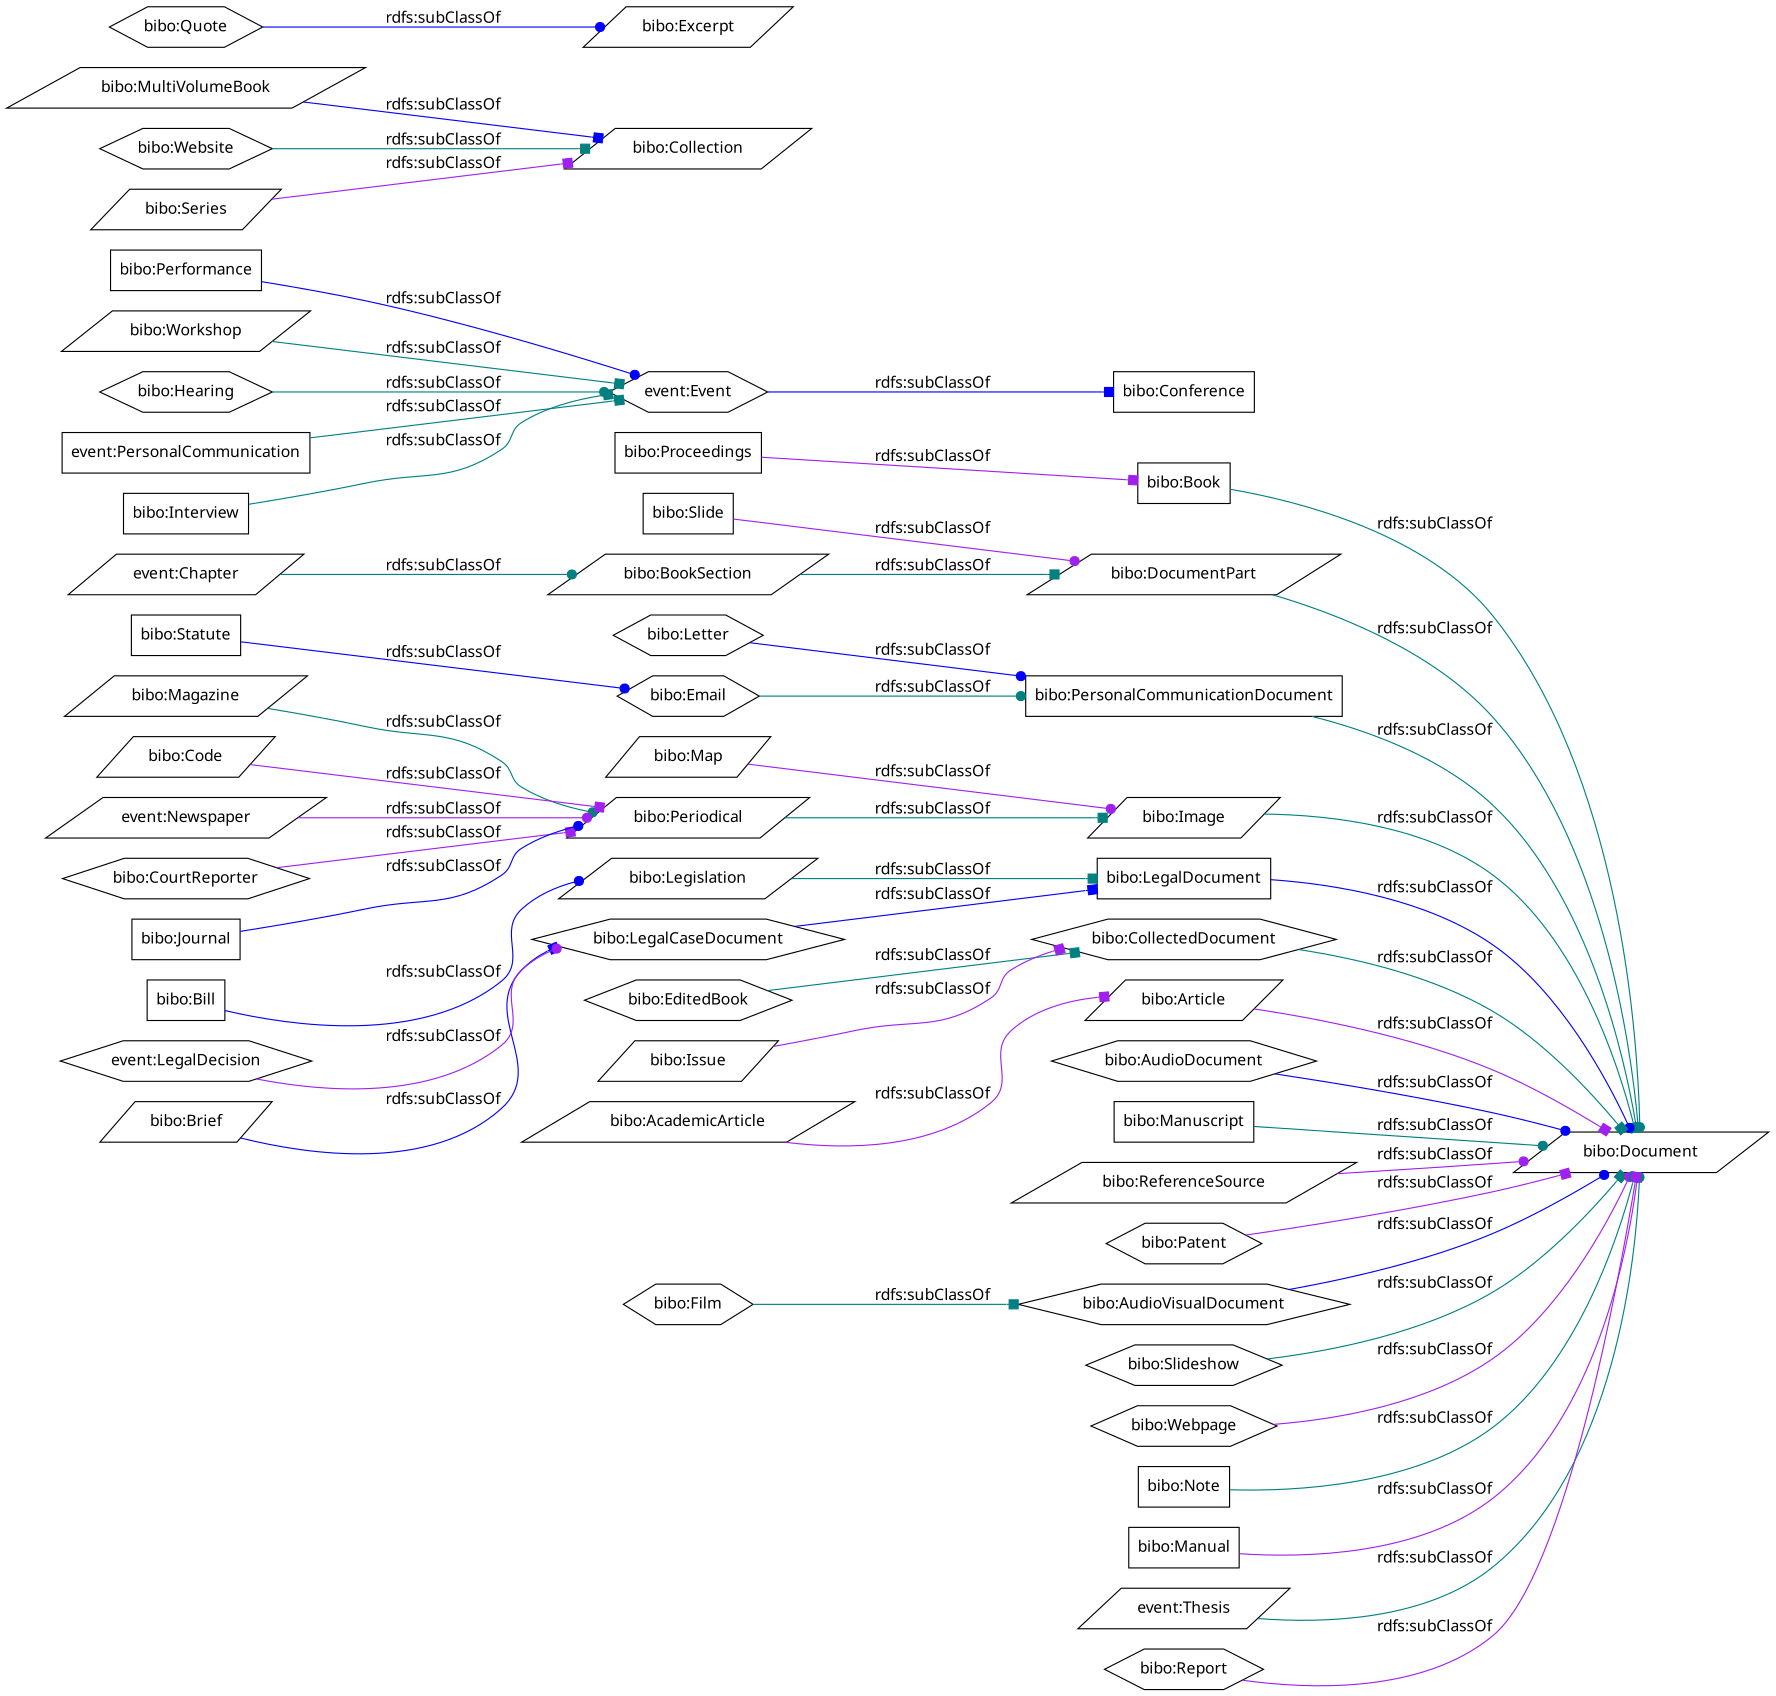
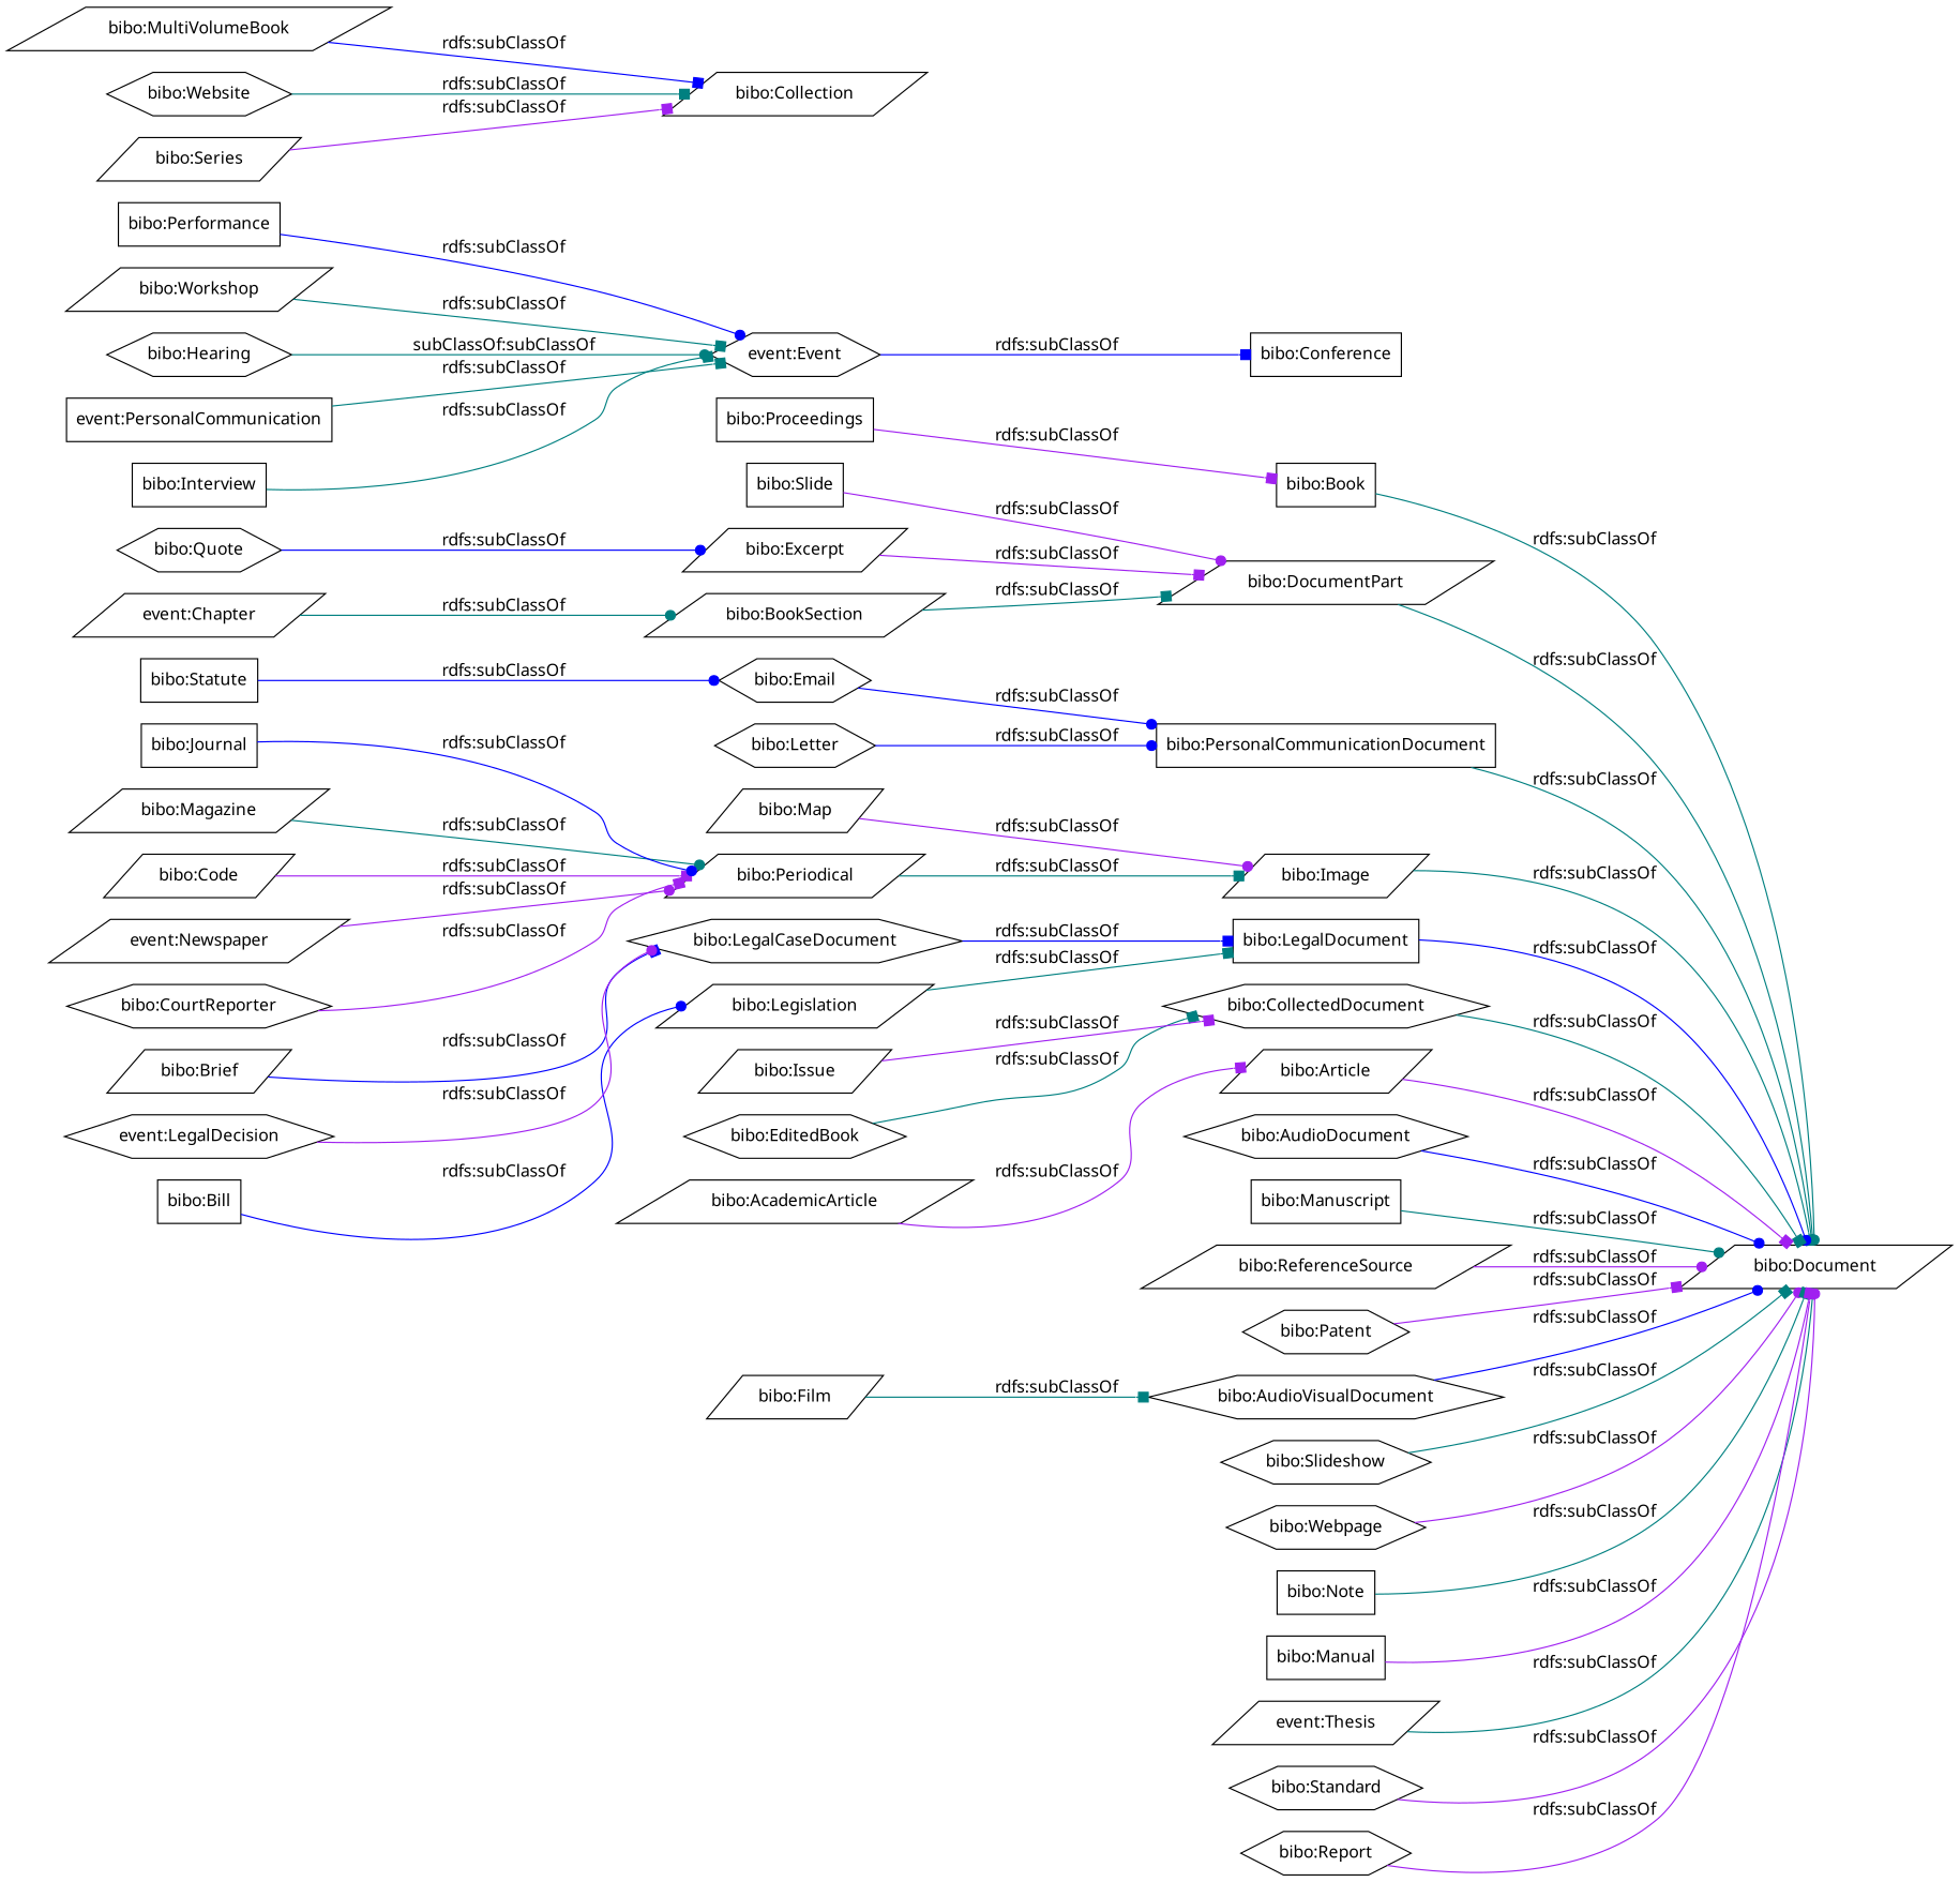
  digraph {
    fontname="Noto Sans"
    rankdir=LR
    node [color=black fontname="Noto Sans" shape=parallelogram]
    edge [arrowhead=box color=teal fontname="Noto Sans"]
    "bibo:Map"
    "bibo:Image"
    "bibo:Document"
    "bibo:Book" [shape=box]
    n5 [label="event:Chapter"]
    "bibo:BookSection"
    "bibo:DocumentPart"
    "bibo:PersonalCommunicationDocument" [shape=box]
    "bibo:Statute" [shape=box]
    "bibo:Email" [shape=hexagon]
    "bibo:LegalDocument" [shape=box]
    "bibo:Legislation"
    "bibo:Performance" [shape=box]
    "event:Event" [shape=hexagon]
    "bibo:Conference" [shape=box]
    "bibo:Workshop"
    "bibo:CollectedDocument" [shape=hexagon]
    "bibo:AcademicArticle"
    "bibo:Article"
    "bibo:Hearing" [shape=hexagon]
    "bibo:Magazine"
    "bibo:Periodical"
    "bibo:AudioDocument" [shape=hexagon]
    "bibo:Bill" [shape=box]
    "bibo:Manuscript" [shape=box]
    "bibo:Code"
    n27 [label="event:PersonalCommunication" shape=box]
    "bibo:LegalCaseDocument" [shape=hexagon]
    "bibo:Brief"
    "bibo:ReferenceSource"
    n31 [label="event:Newspaper"]
    "bibo:MultiVolumeBook"
    "bibo:Collection"
    "bibo:Patent" [shape=hexagon]
    "bibo:CourtReporter" [shape=hexagon]
-   "bibo:Film" [shape=hexagon]
+   "bibo:Film"
    "bibo:AudioVisualDocument" [shape=hexagon]
    "bibo:Proceedings" [shape=box]
    "bibo:Website" [shape=hexagon]
    "bibo:Slideshow" [shape=hexagon]
    "bibo:Webpage" [shape=hexagon]
    "bibo:Note" [shape=box]
    "bibo:Manual" [shape=box]
    n44 [label="event:Thesis"]
    "bibo:Letter" [shape=hexagon]
    "bibo:EditedBook" [shape=hexagon]
    "bibo:Series"
    "bibo:Journal" [shape=box]
+   "bibo:Standard" [shape=hexagon]
    n50 [label="event:LegalDecision" shape=hexagon]
    "bibo:Interview" [shape=box]
    "bibo:Slide" [shape=box]
    "bibo:Report" [shape=hexagon]
    "bibo:Quote" [shape=hexagon]
    "bibo:Excerpt"
    "bibo:Issue"
    "bibo:Map" -> "bibo:Image" [arrowhead=dot color=purple label="rdfs:subClassOf"]
    "bibo:Image" -> "bibo:Document" [label="rdfs:subClassOf"]
    "bibo:Book" -> "bibo:Document" [arrowhead=dot label="rdfs:subClassOf"]
    n5 -> "bibo:BookSection" [arrowhead=dot label="rdfs:subClassOf"]
    "bibo:BookSection" -> "bibo:DocumentPart" [label="rdfs:subClassOf"]
    "bibo:DocumentPart" -> "bibo:Document" [arrowhead=dot label="rdfs:subClassOf"]
    "bibo:PersonalCommunicationDocument" -> "bibo:Document" [arrowhead=dot label="rdfs:subClassOf"]
    "bibo:Statute" -> "bibo:Email" [arrowhead=dot color=blue label="rdfs:subClassOf"]
-   "bibo:Email" -> "bibo:PersonalCommunicationDocument" [arrowhead=dot label="rdfs:subClassOf"]
+   "bibo:Email" -> "bibo:PersonalCommunicationDocument" [arrowhead=dot color=blue label="rdfs:subClassOf"]
    "bibo:LegalDocument" -> "bibo:Document" [arrowhead=dot color=blue label="rdfs:subClassOf"]
    "bibo:Legislation" -> "bibo:LegalDocument" [label="rdfs:subClassOf"]
    "bibo:Performance" -> "event:Event" [arrowhead=dot color=blue label="rdfs:subClassOf"]
    "event:Event" -> "bibo:Conference" [color=blue label="rdfs:subClassOf"]
    "bibo:Workshop" -> "event:Event" [label="rdfs:subClassOf"]
    "bibo:CollectedDocument" -> "bibo:Document" [label="rdfs:subClassOf"]
    "bibo:AcademicArticle" -> "bibo:Article" [color=purple label="rdfs:subClassOf"]
    "bibo:Article" -> "bibo:Document" [color=purple label="rdfs:subClassOf"]
-   "bibo:Hearing" -> "event:Event" [arrowhead=dot label="rdfs:subClassOf"]
+   "bibo:Hearing" -> "event:Event" [arrowhead=dot label="subClassOf:subClassOf"]
    "bibo:Magazine" -> "bibo:Periodical" [arrowhead=dot label="rdfs:subClassOf"]
    "bibo:Periodical" -> "bibo:Image" [label="rdfs:subClassOf"]
    "bibo:AudioDocument" -> "bibo:Document" [arrowhead=dot color=blue label="rdfs:subClassOf"]
    "bibo:Bill" -> "bibo:Legislation" [arrowhead=dot color=blue label="rdfs:subClassOf"]
    "bibo:Manuscript" -> "bibo:Document" [arrowhead=dot label="rdfs:subClassOf"]
    "bibo:Code" -> "bibo:Periodical" [color=purple label="rdfs:subClassOf"]
    n27 -> "event:Event" [label="rdfs:subClassOf"]
    "bibo:LegalCaseDocument" -> "bibo:LegalDocument" [color=blue label="rdfs:subClassOf"]
    "bibo:Brief" -> "bibo:LegalCaseDocument" [color=blue label="rdfs:subClassOf"]
    "bibo:ReferenceSource" -> "bibo:Document" [arrowhead=dot color=purple label="rdfs:subClassOf"]
    n31 -> "bibo:Periodical" [arrowhead=dot color=purple label="rdfs:subClassOf"]
    "bibo:MultiVolumeBook" -> "bibo:Collection" [color=blue label="rdfs:subClassOf"]
    "bibo:Patent" -> "bibo:Document" [color=purple label="rdfs:subClassOf"]
    "bibo:CourtReporter" -> "bibo:Periodical" [color=purple label="rdfs:subClassOf"]
    "bibo:Film" -> "bibo:AudioVisualDocument" [label="rdfs:subClassOf"]
    "bibo:AudioVisualDocument" -> "bibo:Document" [arrowhead=dot color=blue label="rdfs:subClassOf"]
    "bibo:Proceedings" -> "bibo:Book" [color=purple label="rdfs:subClassOf"]
    "bibo:Website" -> "bibo:Collection" [label="rdfs:subClassOf"]
    "bibo:Slideshow" -> "bibo:Document" [label="rdfs:subClassOf"]
    "bibo:Webpage" -> "bibo:Document" [arrowhead=dot color=purple label="rdfs:subClassOf"]
    "bibo:Note" -> "bibo:Document" [label="rdfs:subClassOf"]
    "bibo:Manual" -> "bibo:Document" [color=purple label="rdfs:subClassOf"]
    n44 -> "bibo:Document" [arrowhead=dot label="rdfs:subClassOf"]
    "bibo:Letter" -> "bibo:PersonalCommunicationDocument" [arrowhead=dot color=blue label="rdfs:subClassOf"]
    "bibo:EditedBook" -> "bibo:CollectedDocument" [label="rdfs:subClassOf"]
    "bibo:Series" -> "bibo:Collection" [color=purple label="rdfs:subClassOf"]
    "bibo:Journal" -> "bibo:Periodical" [arrowhead=dot color=blue label="rdfs:subClassOf"]
+   "bibo:Standard" -> "bibo:Document" [arrowhead=dot color=purple label="rdfs:subClassOf"]
    n50 -> "bibo:LegalCaseDocument" [arrowhead=dot color=purple label="rdfs:subClassOf"]
    "bibo:Interview" -> "event:Event" [label="rdfs:subClassOf"]
    "bibo:Slide" -> "bibo:DocumentPart" [arrowhead=dot color=purple label="rdfs:subClassOf"]
    "bibo:Report" -> "bibo:Document" [color=purple label="rdfs:subClassOf"]
    "bibo:Quote" -> "bibo:Excerpt" [arrowhead=dot color=blue label="rdfs:subClassOf"]
+   "bibo:Excerpt" -> "bibo:DocumentPart" [color=purple label="rdfs:subClassOf"]
    "bibo:Issue" -> "bibo:CollectedDocument" [color=purple label="rdfs:subClassOf"]
  }
